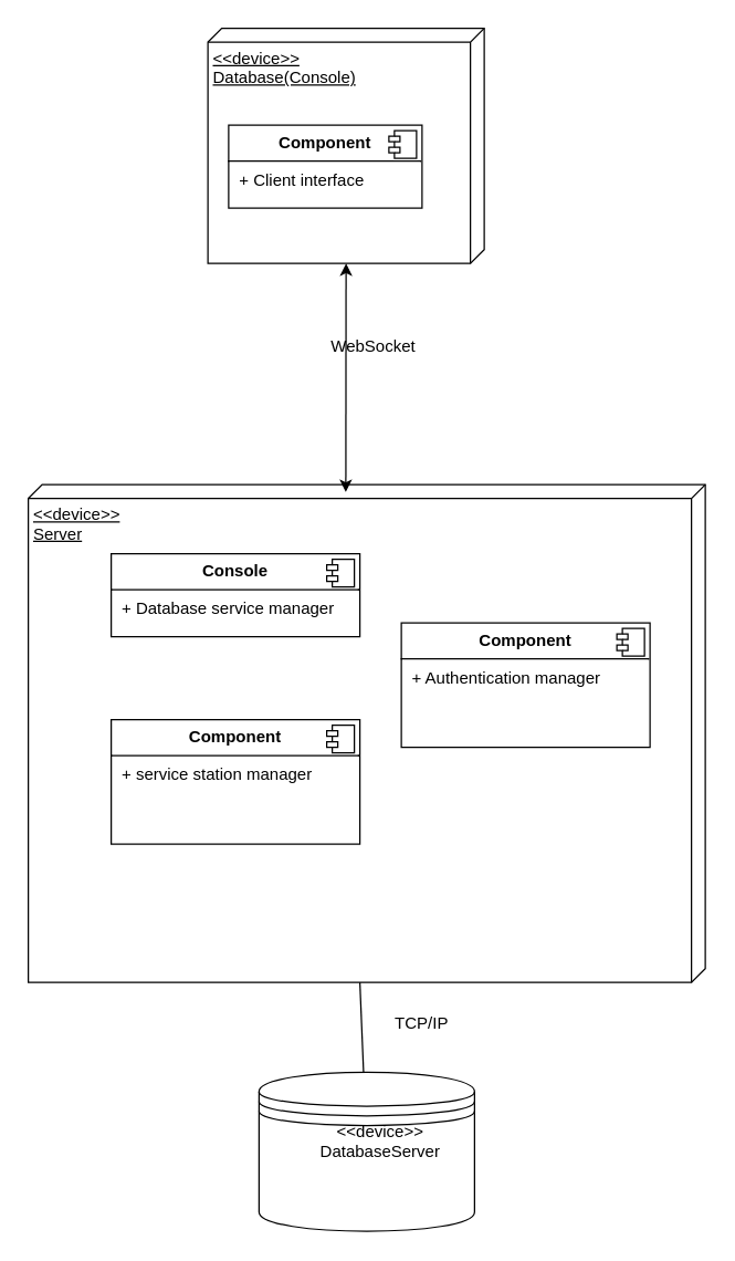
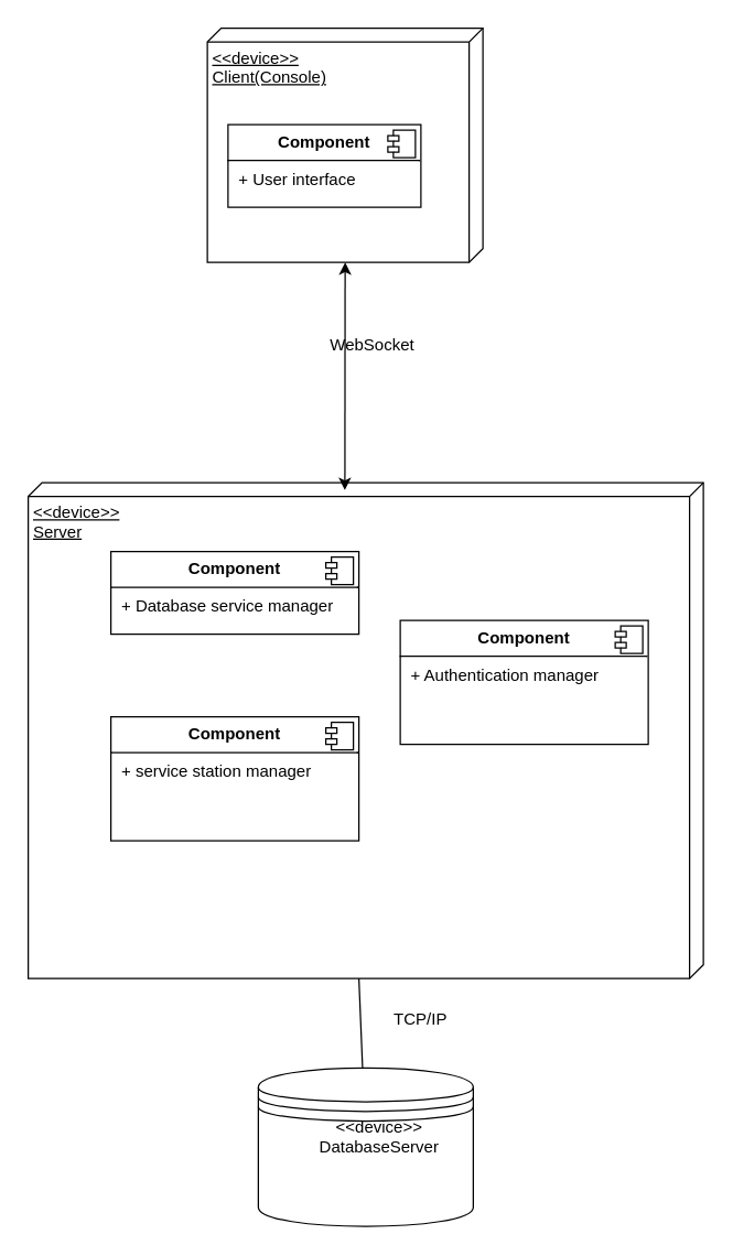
  <mxCell id="0" />
  <mxCell id="1" parent="0" />
- <mxCell id="2" value="&amp;lt;&amp;lt;device&amp;gt;&amp;gt;&lt;div&gt;Database(Console)&lt;/div&gt;" style="verticalAlign=top;align=left;spacingTop=8;spacingLeft=2;spacingRight=12;shape=cube;size=10;direction=south;fontStyle=4;html=1;whiteSpace=wrap;" parent="1" vertex="1"><mxGeometry x="150" y="20" width="200" height="170" as="geometry" /></mxCell>
+ <mxCell id="2" value="&amp;lt;&amp;lt;device&amp;gt;&amp;gt;&lt;div&gt;Client(Console)&lt;/div&gt;" style="verticalAlign=top;align=left;spacingTop=8;spacingLeft=2;spacingRight=12;shape=cube;size=10;direction=south;fontStyle=4;html=1;whiteSpace=wrap;" parent="1" vertex="1"><mxGeometry x="150" y="20" width="200" height="170" as="geometry" /></mxCell>
  <mxCell id="3" value="&amp;lt;&amp;lt;device&amp;gt;&amp;gt;&lt;div&gt;Server&lt;/div&gt;" style="verticalAlign=top;align=left;spacingTop=8;spacingLeft=2;spacingRight=12;shape=cube;size=10;direction=south;fontStyle=4;html=1;whiteSpace=wrap;" parent="1" vertex="1"><mxGeometry x="20" y="350" width="490" height="360" as="geometry" /></mxCell>
  <mxCell id="4" value="" style="shape=datastore;whiteSpace=wrap;html=1;" parent="1" vertex="1"><mxGeometry x="187" y="775" width="156" height="115" as="geometry" /></mxCell>
  <mxCell id="5" value="&lt;div&gt;&amp;lt;&amp;lt;device&amp;gt;&amp;gt;&lt;/div&gt;DatabaseServer" style="text;strokeColor=none;align=center;fillColor=none;html=1;verticalAlign=middle;whiteSpace=wrap;rounded=0;" parent="1" vertex="1"><mxGeometry x="235" y="810" width="80" height="30" as="geometry" /></mxCell>
  <mxCell id="6" value="" style="endArrow=classic;startArrow=classic;html=1;rounded=0;exitX=0.015;exitY=0.531;exitDx=0;exitDy=0;exitPerimeter=0;" parent="1" source="3" edge="1"><mxGeometry width="50" height="50" relative="1" as="geometry"><mxPoint x="-120" y="280" as="sourcePoint" /><mxPoint x="250" y="190" as="targetPoint" /></mxGeometry></mxCell>
  <mxCell id="7" value="WebSocket" style="text;strokeColor=none;align=center;fillColor=none;html=1;verticalAlign=middle;whiteSpace=wrap;rounded=0;" parent="1" vertex="1"><mxGeometry x="240" y="235" width="60" height="30" as="geometry" /></mxCell>
  <mxCell id="8" value="" style="endArrow=none;html=1;rounded=0;entryX=0;entryY=0;entryDx=360;entryDy=250;entryPerimeter=0;" parent="1" source="4" target="3" edge="1"><mxGeometry width="50" height="50" relative="1" as="geometry"><mxPoint x="-110" y="490" as="sourcePoint" /><mxPoint x="-60" y="440" as="targetPoint" /></mxGeometry></mxCell>
  <mxCell id="9" value="TCP/IP" style="text;strokeColor=none;align=center;fillColor=none;html=1;verticalAlign=middle;whiteSpace=wrap;rounded=0;" parent="1" vertex="1"><mxGeometry x="275" y="725" width="60" height="30" as="geometry" /></mxCell>
- <mxCell id="10" value="&lt;p style=&quot;margin:0px;margin-top:6px;text-align:center;&quot;&gt;&lt;b&gt;Component&lt;/b&gt;&lt;/p&gt;&lt;hr size=&quot;1&quot; style=&quot;border-style:solid;&quot;&gt;&lt;p style=&quot;margin:0px;margin-left:8px;&quot;&gt;+ Client interface&lt;br&gt;&lt;/p&gt;" style="align=left;overflow=fill;html=1;dropTarget=0;whiteSpace=wrap;" parent="1" vertex="1"><mxGeometry x="165" width="140" height="60" as="geometry" y="90" /></mxCell>
+ <mxCell id="10" value="&lt;p style=&quot;margin:0px;margin-top:6px;text-align:center;&quot;&gt;&lt;b&gt;Component&lt;/b&gt;&lt;/p&gt;&lt;hr size=&quot;1&quot; style=&quot;border-style:solid;&quot;&gt;&lt;p style=&quot;margin:0px;margin-left:8px;&quot;&gt;+ User interface&lt;br&gt;&lt;/p&gt;" style="align=left;overflow=fill;html=1;dropTarget=0;whiteSpace=wrap;" parent="1" vertex="1"><mxGeometry x="165" width="140" height="60" as="geometry" y="90" /></mxCell>
  <mxCell id="11" value="" style="shape=component;jettyWidth=8;jettyHeight=4;" parent="10" vertex="1"><mxGeometry x="1" width="20" height="20" relative="1" as="geometry"><mxPoint x="-24" y="4" as="offset" /></mxGeometry></mxCell>
- <mxCell id="12" value="&lt;p style=&quot;margin:0px;margin-top:6px;text-align:center;&quot;&gt;&lt;b&gt;Console&lt;/b&gt;&lt;/p&gt;&lt;hr size=&quot;1&quot; style=&quot;border-style:solid;&quot;&gt;&lt;p style=&quot;margin:0px;margin-left:8px;&quot;&gt;+ Database service manager&lt;br&gt;&lt;br&gt;&lt;/p&gt;" style="align=left;overflow=fill;html=1;dropTarget=0;whiteSpace=wrap;" parent="1" vertex="1"><mxGeometry x="80" y="400" width="180" height="60" as="geometry" /></mxCell>
+ <mxCell id="12" value="&lt;p style=&quot;margin:0px;margin-top:6px;text-align:center;&quot;&gt;&lt;b&gt;Component&lt;/b&gt;&lt;/p&gt;&lt;hr size=&quot;1&quot; style=&quot;border-style:solid;&quot;&gt;&lt;p style=&quot;margin:0px;margin-left:8px;&quot;&gt;+ Database service manager&lt;br&gt;&lt;br&gt;&lt;/p&gt;" style="align=left;overflow=fill;html=1;dropTarget=0;whiteSpace=wrap;" parent="1" vertex="1"><mxGeometry x="80" y="400" width="180" height="60" as="geometry" /></mxCell>
  <mxCell id="13" value="" style="shape=component;jettyWidth=8;jettyHeight=4;" parent="12" vertex="1"><mxGeometry x="1" width="20" height="20" relative="1" as="geometry"><mxPoint x="-24" y="4" as="offset" /></mxGeometry></mxCell>
  <mxCell id="14" value="&lt;p style=&quot;margin:0px;margin-top:6px;text-align:center;&quot;&gt;&lt;b&gt;Component&lt;/b&gt;&lt;/p&gt;&lt;hr size=&quot;1&quot; style=&quot;border-style:solid;&quot;&gt;&lt;p style=&quot;margin:0px;margin-left:8px;&quot;&gt;+ service station manager&lt;br&gt;&lt;/p&gt;" style="align=left;overflow=fill;html=1;dropTarget=0;whiteSpace=wrap;" parent="1" vertex="1"><mxGeometry x="80" y="520" width="180" height="90" as="geometry" /></mxCell>
  <mxCell id="15" value="" style="shape=component;jettyWidth=8;jettyHeight=4;" parent="14" vertex="1"><mxGeometry x="1" width="20" height="20" relative="1" as="geometry"><mxPoint x="-24" y="4" as="offset" /></mxGeometry></mxCell>
  <mxCell id="16" value="&lt;p style=&quot;margin:0px;margin-top:6px;text-align:center;&quot;&gt;&lt;b&gt;Component&lt;/b&gt;&lt;/p&gt;&lt;hr size=&quot;1&quot; style=&quot;border-style:solid;&quot;&gt;&lt;p style=&quot;margin:0px;margin-left:8px;&quot;&gt;+ Authentication manager&lt;br&gt;&lt;/p&gt;" style="align=left;overflow=fill;html=1;dropTarget=0;whiteSpace=wrap;" parent="1" vertex="1"><mxGeometry x="290" y="450" width="180" height="90" as="geometry" /></mxCell>
  <mxCell id="17" value="" style="shape=component;jettyWidth=8;jettyHeight=4;" parent="16" vertex="1"><mxGeometry x="1" width="20" height="20" relative="1" as="geometry"><mxPoint x="-24" y="4" as="offset" /></mxGeometry></mxCell>
